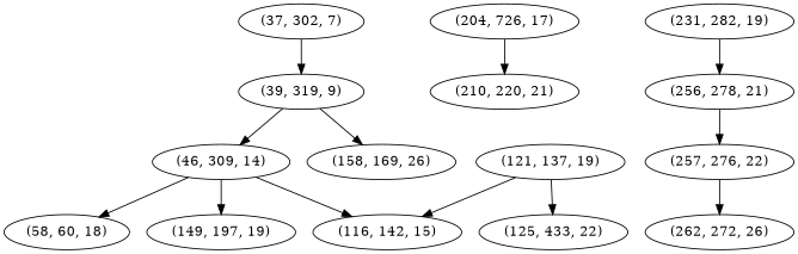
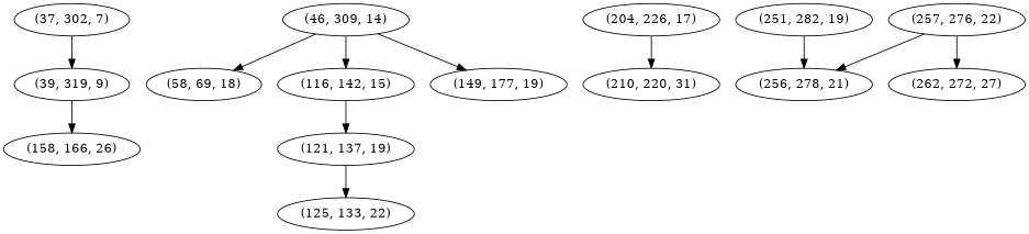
  digraph {
    n1 [label="(37, 302, 7)"]
    "(39, 319, 9)"
    "(46, 309, 14)"
-   "(158, 166, 26)" [label="(158, 169, 26)"]
-   "(58, 69, 18)" [label="(58, 60, 18)"]
+   "(158, 166, 26)"
+   "(58, 69, 18)"
    "(116, 142, 15)"
-   "(149, 177, 19)" [label="(149, 197, 19)"]
+   "(149, 177, 19)"
    "(121, 137, 19)"
-   "(204, 226, 17)" [label="(204, 726, 17)"]
-   "(210, 220, 21)"
-   "(251, 282, 19)" [label="(231, 282, 19)"]
+   "(204, 226, 17)"
+   "(210, 220, 21)" [label="(210, 220, 31)"]
+   "(251, 282, 19)"
    "(256, 278, 21)"
-   "(125, 133, 22)" [label="(125, 433, 22)"]
+   "(125, 133, 22)"
    "(257, 276, 22)"
-   "(262, 272, 26)"
+   "(262, 272, 26)" [label="(262, 272, 27)"]
    n1 -> "(39, 319, 9)"
-   "(39, 319, 9)" -> "(46, 309, 14)"
    "(39, 319, 9)" -> "(158, 166, 26)"
    "(46, 309, 14)" -> "(58, 69, 18)"
    "(46, 309, 14)" -> "(116, 142, 15)"
    "(46, 309, 14)" -> "(149, 177, 19)"
-   "(121, 137, 19)" -> "(116, 142, 15)"
+   "(116, 142, 15)" -> "(121, 137, 19)"
    "(121, 137, 19)" -> "(125, 133, 22)"
    "(204, 226, 17)" -> "(210, 220, 21)"
    "(251, 282, 19)" -> "(256, 278, 21)"
-   "(256, 278, 21)" -> "(257, 276, 22)"
+   "(257, 276, 22)" -> "(256, 278, 21)"
    "(257, 276, 22)" -> "(262, 272, 26)"
  }
